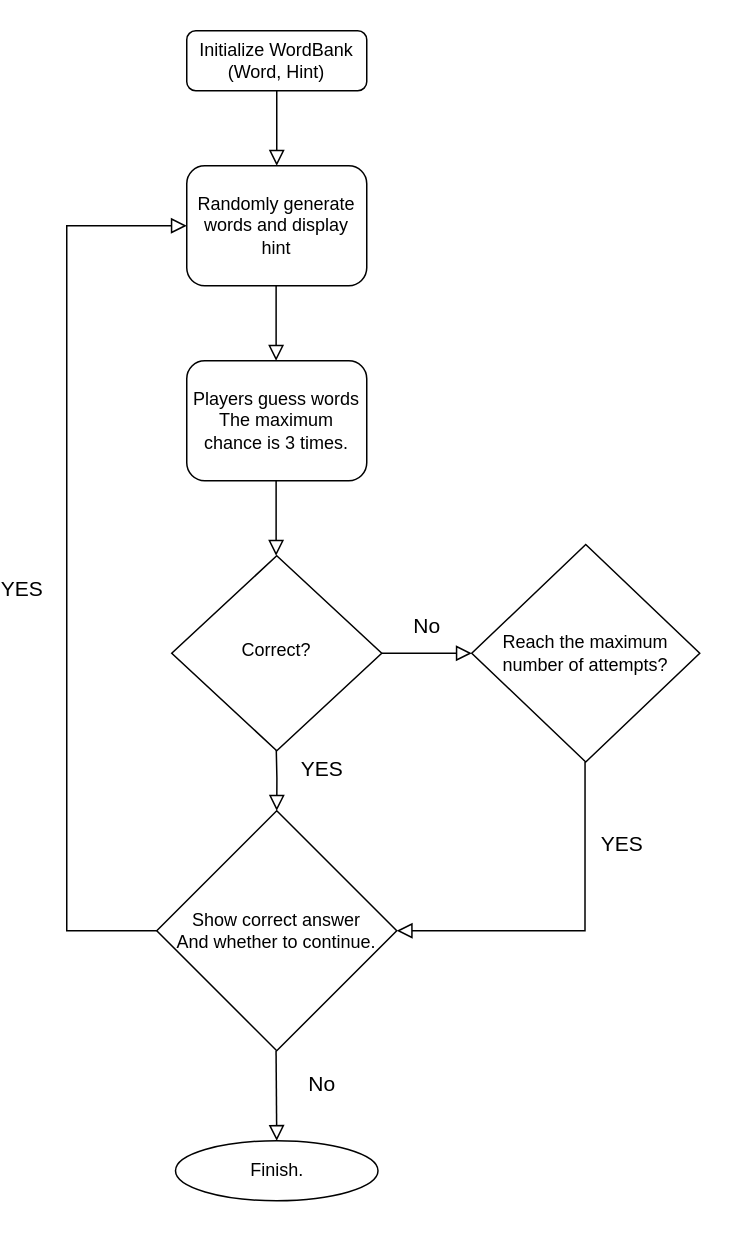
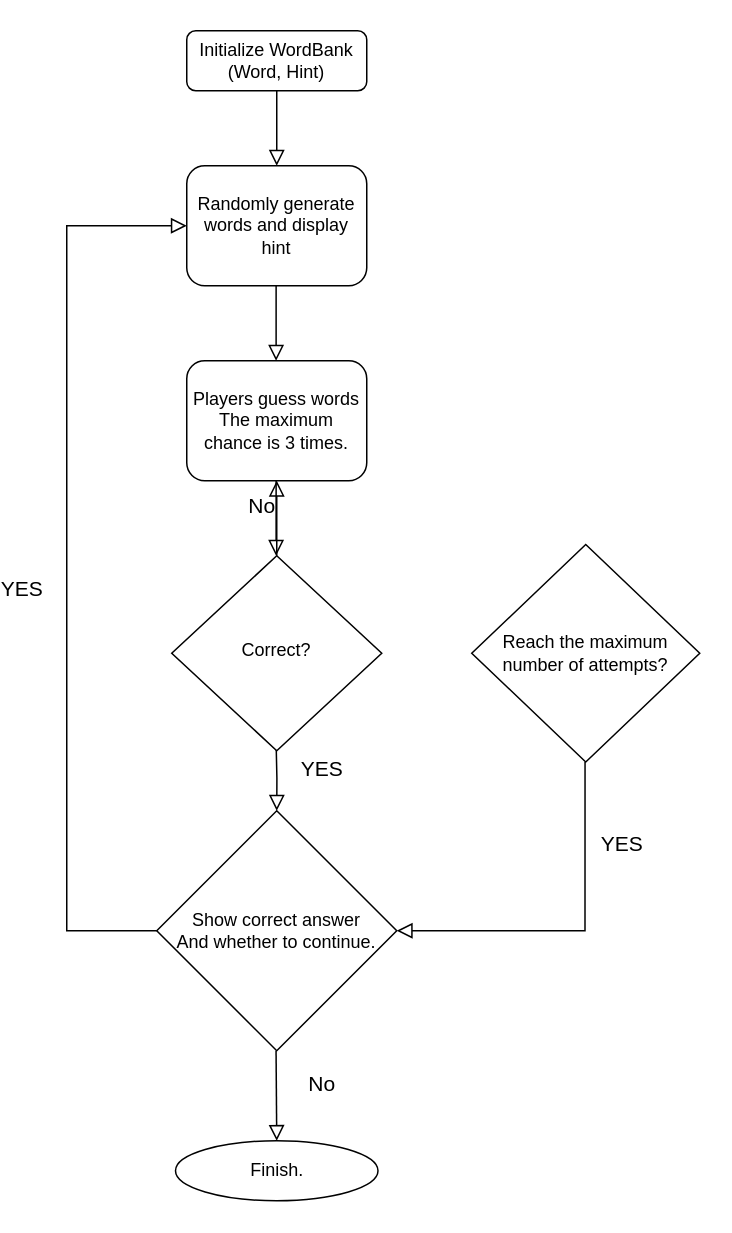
  <mxCell id="0" />
  <mxCell id="1" parent="0" />
  <mxCell id="2" value="" style="rounded=0;html=1;jettySize=auto;orthogonalLoop=1;fontSize=11;endArrow=block;endFill=0;endSize=8;strokeWidth=1;shadow=0;labelBackgroundColor=none;edgeStyle=orthogonalEdgeStyle;" parent="1" source="3" edge="1"><mxGeometry relative="1" as="geometry"><mxPoint x="160" y="110" as="targetPoint" /></mxGeometry></mxCell>
  <mxCell id="3" value="Initialize WordBank&lt;div&gt;(Word, Hint)&lt;/div&gt;" style="rounded=1;whiteSpace=wrap;html=1;fontSize=12;glass=0;strokeWidth=1;shadow=0;" parent="1" vertex="1"><mxGeometry x="100" y="20" width="120" height="40" as="geometry" /></mxCell>
  <mxCell id="4" value="Randomly generate words and display hint" style="rounded=1;whiteSpace=wrap;html=1;fontSize=12;glass=0;strokeWidth=1;shadow=0;" parent="1" vertex="1"><mxGeometry x="100" y="110" width="120" height="80" as="geometry" /></mxCell>
  <mxCell id="5" value="&lt;font style=&quot;font-size: 14px;&quot;&gt;YES&lt;/font&gt;&lt;div style=&quot;font-size: 14px;&quot;&gt;&lt;br&gt;&lt;/div&gt;" style="rounded=0;html=1;jettySize=auto;orthogonalLoop=1;fontSize=11;endArrow=block;endFill=0;endSize=8;strokeWidth=1;shadow=0;labelBackgroundColor=none;edgeStyle=orthogonalEdgeStyle;entryX=0.5;entryY=0;entryDx=0;entryDy=0;" parent="1" target="12" edge="1"><mxGeometry x="0.111" y="30" relative="1" as="geometry"><mxPoint as="offset" /><mxPoint x="159.58" y="495" as="sourcePoint" /><mxPoint x="159.58" y="600" as="targetPoint" /><Array as="points" /></mxGeometry></mxCell>
- <mxCell id="6" value="&lt;font style=&quot;font-size: 14px;&quot;&gt;No&lt;/font&gt;&lt;div style=&quot;font-size: 14px;&quot;&gt;&lt;br&gt;&lt;/div&gt;" style="edgeStyle=orthogonalEdgeStyle;rounded=0;html=1;jettySize=auto;orthogonalLoop=1;fontSize=11;endArrow=block;endFill=0;endSize=8;strokeWidth=1;shadow=0;labelBackgroundColor=none;entryX=0;entryY=0.5;entryDx=0;entryDy=0;" parent="1" source="7" target="15" edge="1"><mxGeometry y="10" relative="1" as="geometry"><mxPoint as="offset" /><mxPoint x="290" y="435" as="targetPoint" /></mxGeometry></mxCell>
+ <mxCell id="6" value="&lt;font style=&quot;font-size: 14px;&quot;&gt;No&lt;/font&gt;&lt;div style=&quot;font-size: 14px;&quot;&gt;&lt;br&gt;&lt;/div&gt;" style="edgeStyle=orthogonalEdgeStyle;rounded=0;html=1;jettySize=auto;orthogonalLoop=1;fontSize=11;endArrow=block;endFill=0;endSize=8;strokeWidth=1;shadow=0;labelBackgroundColor=none;" parent="1" source="7" target="10" edge="1"><mxGeometry y="10" relative="1" as="geometry"><mxPoint as="offset" /><mxPoint x="290" y="435" as="targetPoint" /></mxGeometry></mxCell>
  <mxCell id="7" value="Correct?" style="rhombus;whiteSpace=wrap;html=1;shadow=0;fontFamily=Helvetica;fontSize=12;align=center;strokeWidth=1;spacing=6;spacingTop=-4;" parent="1" vertex="1"><mxGeometry x="90" y="370" width="140" height="130" as="geometry" /></mxCell>
  <mxCell id="8" value="&lt;div&gt;Finish.&lt;/div&gt;" style="ellipse;whiteSpace=wrap;html=1;fontSize=12;glass=0;strokeWidth=1;shadow=0;" parent="1" vertex="1"><mxGeometry x="92.5" y="760" width="135" height="40" as="geometry" /></mxCell>
  <mxCell id="9" value="" style="rounded=0;html=1;jettySize=auto;orthogonalLoop=1;fontSize=11;endArrow=block;endFill=0;endSize=8;strokeWidth=1;shadow=0;labelBackgroundColor=none;edgeStyle=orthogonalEdgeStyle;" edge="1" parent="1"><mxGeometry relative="1" as="geometry"><mxPoint x="159.58" y="190" as="sourcePoint" /><mxPoint x="159.58" y="240" as="targetPoint" /></mxGeometry></mxCell>
  <mxCell id="10" value="&lt;div&gt;Players guess words&lt;/div&gt;&lt;div&gt;The maximum chance is 3 times.&lt;/div&gt;" style="rounded=1;whiteSpace=wrap;html=1;fontSize=12;glass=0;strokeWidth=1;shadow=0;" vertex="1" parent="1"><mxGeometry x="100" y="240" width="120" height="80" as="geometry" /></mxCell>
  <mxCell id="11" value="" style="rounded=0;html=1;jettySize=auto;orthogonalLoop=1;fontSize=11;endArrow=block;endFill=0;endSize=8;strokeWidth=1;shadow=0;labelBackgroundColor=none;edgeStyle=orthogonalEdgeStyle;" edge="1" parent="1"><mxGeometry relative="1" as="geometry"><mxPoint x="159.58" y="320" as="sourcePoint" /><mxPoint x="159.58" y="370" as="targetPoint" /></mxGeometry></mxCell>
  <mxCell id="12" value="&lt;div&gt;Show correct answer&lt;/div&gt;&lt;div&gt;And whether to continue.&lt;/div&gt;" style="rhombus;whiteSpace=wrap;html=1;" vertex="1" parent="1"><mxGeometry x="80" y="540" width="160" height="160" as="geometry" /></mxCell>
  <mxCell id="13" value="&lt;font style=&quot;font-size: 14px;&quot;&gt;YES&lt;/font&gt;&lt;div style=&quot;font-size: 14px;&quot;&gt;&lt;br&gt;&lt;/div&gt;" style="rounded=0;html=1;jettySize=auto;orthogonalLoop=1;fontSize=11;endArrow=block;endFill=0;endSize=8;strokeWidth=1;shadow=0;labelBackgroundColor=none;edgeStyle=orthogonalEdgeStyle;entryX=0;entryY=0.5;entryDx=0;entryDy=0;exitX=0;exitY=0.5;exitDx=0;exitDy=0;" edge="1" parent="1" source="12" target="4"><mxGeometry x="-0.082" y="30" relative="1" as="geometry"><mxPoint as="offset" /><mxPoint x="0" y="610" as="sourcePoint" /><mxPoint x="20" y="140" as="targetPoint" /><Array as="points"><mxPoint x="20" y="620" /><mxPoint x="20" y="150" /></Array></mxGeometry></mxCell>
  <mxCell id="14" value="&lt;font style=&quot;font-size: 14px;&quot;&gt;No&lt;br&gt;&lt;/font&gt;&lt;div style=&quot;font-size: 14px;&quot;&gt;&lt;br&gt;&lt;/div&gt;" style="rounded=0;html=1;jettySize=auto;orthogonalLoop=1;fontSize=11;endArrow=block;endFill=0;endSize=8;strokeWidth=1;shadow=0;labelBackgroundColor=none;edgeStyle=orthogonalEdgeStyle;entryX=0.5;entryY=0;entryDx=0;entryDy=0;" edge="1" parent="1" target="8"><mxGeometry x="0.008" y="30" relative="1" as="geometry"><mxPoint as="offset" /><mxPoint x="159.54" y="700" as="sourcePoint" /><mxPoint x="159.96" y="745" as="targetPoint" /><Array as="points" /></mxGeometry></mxCell>
  <mxCell id="15" value="Reach the maximum number of attempts?" style="rhombus;whiteSpace=wrap;html=1;" vertex="1" parent="1"><mxGeometry x="290" y="362.5" width="152" height="145" as="geometry" /></mxCell>
  <mxCell id="16" value="&lt;font style=&quot;font-size: 14px;&quot;&gt;YES&lt;/font&gt;&lt;div style=&quot;font-size: 14px;&quot;&gt;&lt;br&gt;&lt;/div&gt;" style="rounded=0;html=1;jettySize=auto;orthogonalLoop=1;fontSize=11;endArrow=block;endFill=0;endSize=8;strokeWidth=1;shadow=0;labelBackgroundColor=none;edgeStyle=orthogonalEdgeStyle;entryX=1;entryY=0.5;entryDx=0;entryDy=0;" edge="1" parent="1" target="12"><mxGeometry x="-0.475" y="24" relative="1" as="geometry"><mxPoint as="offset" /><mxPoint x="365.53" y="507.5" as="sourcePoint" /><mxPoint x="365.95" y="552.5" as="targetPoint" /><Array as="points"><mxPoint x="365" y="620" /></Array></mxGeometry></mxCell>
